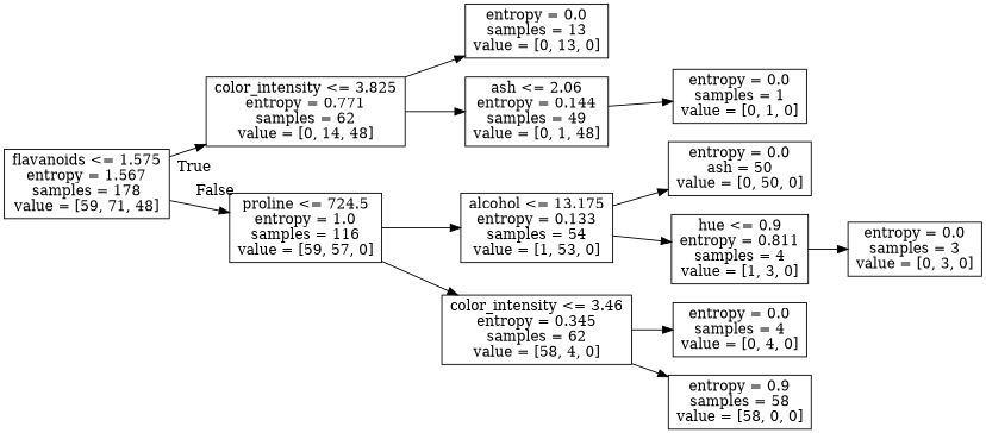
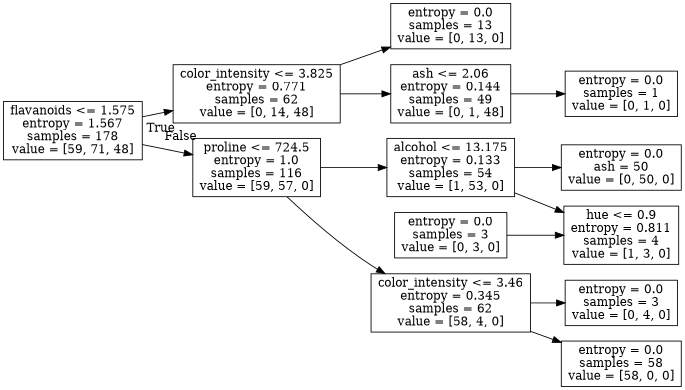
  digraph {
    rankdir=LR
    node [shape=box]
    n1 [label="flavanoids <= 1.575\nentropy = 1.567\nsamples = 178\nvalue = [59, 71, 48]"]
    n2 [label="color_intensity <= 3.825\nentropy = 0.771\nsamples = 62\nvalue = [0, 14, 48]"]
    n3 [label="proline <= 724.5\nentropy = 1.0\nsamples = 116\nvalue = [59, 57, 0]"]
    n4 [label="entropy = 0.0\nsamples = 13\nvalue = [0, 13, 0]"]
    n5 [label="ash <= 2.06\nentropy = 0.144\nsamples = 49\nvalue = [0, 1, 48]"]
    n6 [label="alcohol <= 13.175\nentropy = 0.133\nsamples = 54\nvalue = [1, 53, 0]"]
    n7 [label="color_intensity <= 3.46\nentropy = 0.345\nsamples = 62\nvalue = [58, 4, 0]"]
    n8 [label="entropy = 0.0\nsamples = 1\nvalue = [0, 1, 0]"]
    n9 [label="entropy = 0.0\nash = 50\nvalue = [0, 50, 0]"]
    n10 [label="hue <= 0.9\nentropy = 0.811\nsamples = 4\nvalue = [1, 3, 0]"]
-   n11 [label="entropy = 0.0\nsamples = 4\nvalue = [0, 4, 0]"]
-   n12 [label="entropy = 0.9\nsamples = 58\nvalue = [58, 0, 0]"]
+   n11 [label="entropy = 0.0\nsamples = 3\nvalue = [0, 4, 0]"]
+   n12 [label="entropy = 0.0\nsamples = 58\nvalue = [58, 0, 0]"]
    n13 [label="entropy = 0.0\nsamples = 3\nvalue = [0, 3, 0]"]
    n1 -> n2 [headlabel=True labelangle=45 labeldistance=2.5]
    n1 -> n3 [headlabel=False labelangle=-45 labeldistance=2.5]
    n2 -> n4
    n2 -> n5
    n3 -> n6
    n3 -> n7
    n5 -> n8
    n6 -> n9
    n6 -> n10
    n7 -> n11
    n7 -> n12
-   n10 -> n13
+   n13 -> n10
  }
